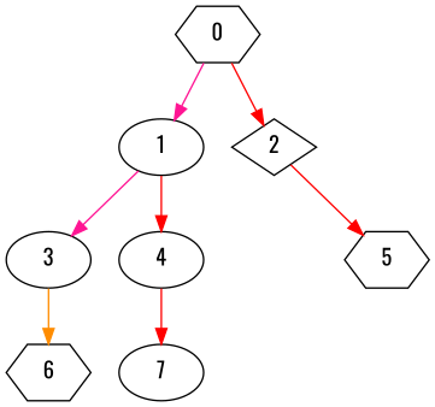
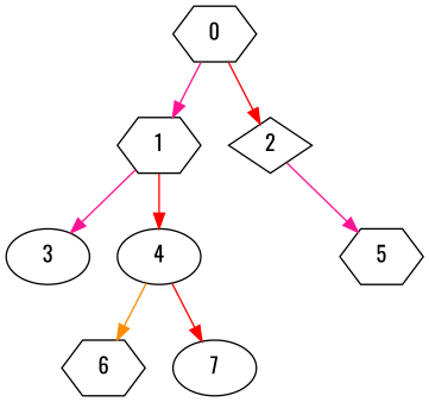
  digraph {
    fontname=Oswald
    node [fontname=Oswald shape=hexagon]
    edge [color=deeppink fontname=Oswald]
    0
-   1 [shape=ellipse]
+   1
    2 [shape=diamond]
    3 [shape=ellipse]
    4 [shape=ellipse]
    x [style=invis shape=""]
    5
    6
    7 [shape=ellipse]
    0 -> 1
    0 -> 2 [color=red]
    1 -> 3
    1 -> 4 [color=red]
    2 -> x [style=invis color=""]
-   2 -> 5 [color=red]
-   3 -> 6 [color=darkorange]
+   2 -> 5
+   4 -> 6 [color=darkorange]
    4 -> 7 [color=red]
  }
